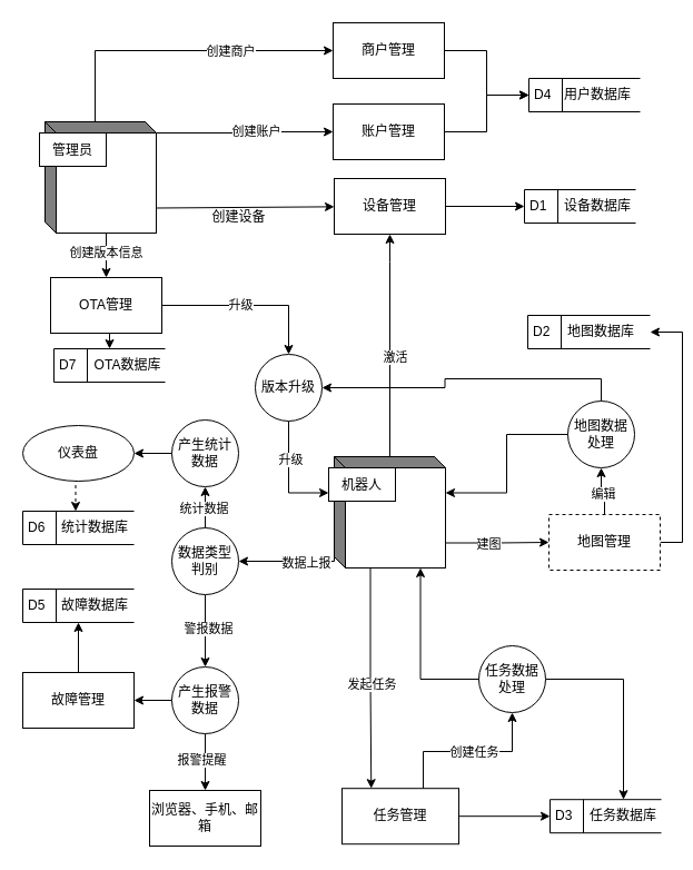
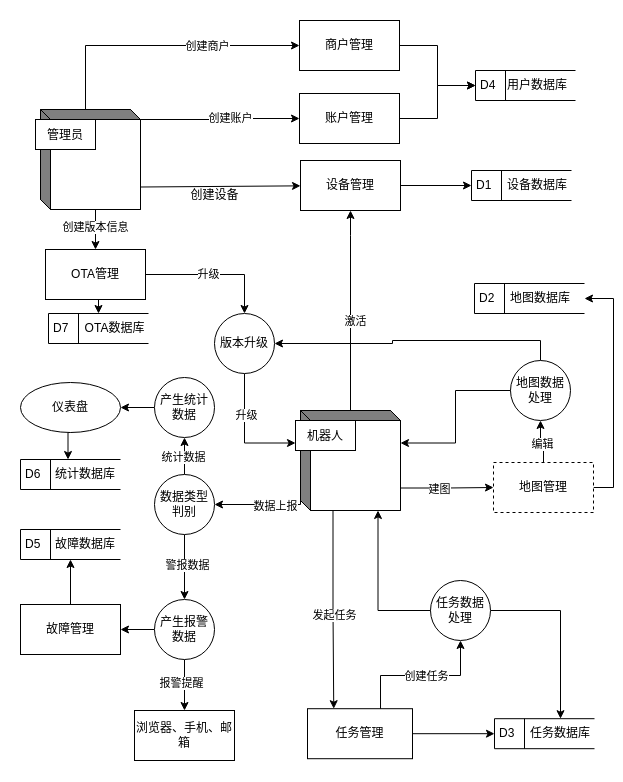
  <mxCell id="0" />
  <mxCell id="1" parent="0" />
  <mxCell id="2" style="edgeStyle=orthogonalEdgeStyle;rounded=0;orthogonalLoop=1;jettySize=auto;html=1;exitX=0;exitY=0;exitDx=100;exitDy=10;exitPerimeter=0;entryX=0;entryY=0.5;entryDx=0;entryDy=0;" edge="1" parent="1" source="9" target="46"><mxGeometry relative="1" as="geometry" /></mxCell>
  <mxCell id="3" value="创建账户" style="edgeLabel;html=1;align=center;verticalAlign=middle;resizable=0;points=[];" vertex="1" connectable="0" parent="2"><mxGeometry x="0.123" y="1" relative="1" as="geometry"><mxPoint as="offset" /></mxGeometry></mxCell>
  <mxCell id="4" style="edgeStyle=orthogonalEdgeStyle;rounded=0;orthogonalLoop=1;jettySize=auto;html=1;exitX=0;exitY=0;exitDx=45;exitDy=0;exitPerimeter=0;entryX=0;entryY=0.5;entryDx=0;entryDy=0;" edge="1" parent="1" source="9" target="48"><mxGeometry relative="1" as="geometry" /></mxCell>
  <mxCell id="5" value="创建商户" style="edgeLabel;html=1;align=center;verticalAlign=middle;resizable=0;points=[];" vertex="1" connectable="0" parent="4"><mxGeometry x="0.333" relative="1" as="geometry"><mxPoint as="offset" /></mxGeometry></mxCell>
  <mxCell id="6" style="edgeStyle=orthogonalEdgeStyle;rounded=0;orthogonalLoop=1;jettySize=auto;html=1;exitX=1;exitY=0.5;exitDx=0;exitDy=0;entryX=0;entryY=0.5;entryDx=0;entryDy=0;" edge="1" parent="1" source="11" target="14"><mxGeometry relative="1" as="geometry" /></mxCell>
  <mxCell id="7" style="edgeStyle=orthogonalEdgeStyle;rounded=0;orthogonalLoop=1;jettySize=auto;html=1;exitX=0;exitY=0;exitDx=55;exitDy=100;exitPerimeter=0;entryX=0.5;entryY=0;entryDx=0;entryDy=0;" edge="1" parent="1" source="9" target="73"><mxGeometry relative="1" as="geometry" /></mxCell>
  <mxCell id="8" value="创建版本信息" style="edgeLabel;html=1;align=center;verticalAlign=middle;resizable=0;points=[];" vertex="1" connectable="0" parent="7"><mxGeometry x="-0.137" y="-1" relative="1" as="geometry"><mxPoint as="offset" /></mxGeometry></mxCell>
  <mxCell id="9" value="" style="html=1;dashed=0;whiteSpace=wrap;shape=mxgraph.dfd.externalEntity" vertex="1" parent="1"><mxGeometry x="40" y="109" width="100" height="100" as="geometry" /></mxCell>
  <mxCell id="10" value="管理员" style="autosize=1;part=1;resizable=0;strokeColor=inherit;fillColor=inherit;gradientColor=inherit;" vertex="1" parent="9"><mxGeometry width="60" height="30" relative="1" as="geometry"><mxPoint x="-5" y="10" as="offset" /></mxGeometry></mxCell>
  <mxCell id="11" value="设备管理" style="html=1;dashed=0;whiteSpace=wrap;" vertex="1" parent="1"><mxGeometry x="300" y="160" width="100" height="50" as="geometry" /></mxCell>
  <mxCell id="12" value="" style="endArrow=classic;html=1;rounded=0;exitX=0;exitY=0;exitDx=100;exitDy=77.5;exitPerimeter=0;" edge="1" parent="1" source="9" target="11"><mxGeometry width="50" height="50" relative="1" as="geometry"><mxPoint x="139" y="260" as="sourcePoint" /><mxPoint x="209.711" y="210" as="targetPoint" /></mxGeometry></mxCell>
  <mxCell id="13" value="创建设备" style="text;html=1;align=center;verticalAlign=middle;resizable=0;points=[];autosize=1;strokeColor=none;fillColor=none;" vertex="1" parent="1"><mxGeometry x="179" y="180" width="70" height="30" as="geometry" /></mxCell>
  <mxCell id="14" value="D1" style="html=1;dashed=0;whiteSpace=wrap;shape=mxgraph.dfd.dataStoreID;align=left;spacingLeft=3;points=[[0,0],[0.5,0],[1,0],[0,0.5],[1,0.5],[0,1],[0.5,1],[1,1]];" vertex="1" parent="1"><mxGeometry x="471" y="170" width="100" height="30" as="geometry" /></mxCell>
  <mxCell id="15" value="设备数据库" style="text;html=1;align=center;verticalAlign=middle;whiteSpace=wrap;rounded=0;" vertex="1" parent="1"><mxGeometry x="502" y="170" width="70" height="30" as="geometry" /></mxCell>
  <mxCell id="16" style="edgeStyle=orthogonalEdgeStyle;rounded=0;orthogonalLoop=1;jettySize=auto;html=1;exitX=0;exitY=0;exitDx=45;exitDy=0;exitPerimeter=0;entryX=0.5;entryY=1;entryDx=0;entryDy=0;" edge="1" parent="1" source="24" target="11"><mxGeometry relative="1" as="geometry"><mxPoint x="140" y="400" as="sourcePoint" /><mxPoint x="350" y="255" as="targetPoint" /><Array as="points"><mxPoint x="350" y="410" /><mxPoint x="350" y="235" /></Array></mxGeometry></mxCell>
  <mxCell id="17" value="激活" style="edgeLabel;html=1;align=center;verticalAlign=middle;resizable=0;points=[];" vertex="1" connectable="0" parent="16"><mxGeometry x="-0.077" y="-4" relative="1" as="geometry"><mxPoint as="offset" /></mxGeometry></mxCell>
  <mxCell id="18" style="edgeStyle=orthogonalEdgeStyle;rounded=0;orthogonalLoop=1;jettySize=auto;html=1;exitX=0;exitY=0;exitDx=32.5;exitDy=100;exitPerimeter=0;entryX=0.25;entryY=0;entryDx=0;entryDy=0;" edge="1" parent="1" source="24" target="33"><mxGeometry relative="1" as="geometry" /></mxCell>
  <mxCell id="19" value="发起任务" style="edgeLabel;html=1;align=center;verticalAlign=middle;resizable=0;points=[];" vertex="1" connectable="0" parent="18"><mxGeometry x="0.057" relative="1" as="geometry"><mxPoint as="offset" /></mxGeometry></mxCell>
  <mxCell id="20" style="edgeStyle=orthogonalEdgeStyle;rounded=0;orthogonalLoop=1;jettySize=auto;html=1;exitX=0;exitY=0;exitDx=0;exitDy=67.5;exitPerimeter=0;entryX=1;entryY=0.5;entryDx=0;entryDy=0;" edge="1" parent="1" source="24" target="40"><mxGeometry relative="1" as="geometry"><Array as="points"><mxPoint x="300" y="504" /></Array></mxGeometry></mxCell>
  <mxCell id="21" value="数据上报" style="edgeLabel;html=1;align=center;verticalAlign=middle;resizable=0;points=[];" vertex="1" connectable="0" parent="20"><mxGeometry x="-0.075" y="1" relative="1" as="geometry"><mxPoint as="offset" /></mxGeometry></mxCell>
  <mxCell id="22" style="edgeStyle=orthogonalEdgeStyle;rounded=0;orthogonalLoop=1;jettySize=auto;html=1;exitX=0;exitY=0;exitDx=100;exitDy=77.5;exitPerimeter=0;entryX=0;entryY=0.5;entryDx=0;entryDy=0;" edge="1" parent="1" source="24" target="29"><mxGeometry relative="1" as="geometry" /></mxCell>
  <mxCell id="23" value="建图" style="edgeLabel;html=1;align=center;verticalAlign=middle;resizable=0;points=[];" vertex="1" connectable="0" parent="22"><mxGeometry x="-0.187" relative="1" as="geometry"><mxPoint y="1" as="offset" /></mxGeometry></mxCell>
  <mxCell id="24" value="" style="html=1;dashed=0;whiteSpace=wrap;shape=mxgraph.dfd.externalEntity" vertex="1" parent="1"><mxGeometry x="300" y="410" width="100" height="100" as="geometry" /></mxCell>
  <mxCell id="25" value="机器人" style="autosize=1;part=1;resizable=0;strokeColor=inherit;fillColor=inherit;gradientColor=inherit;" vertex="1" parent="24"><mxGeometry width="60" height="30" relative="1" as="geometry"><mxPoint x="-5" y="10" as="offset" /></mxGeometry></mxCell>
  <mxCell id="26" style="edgeStyle=orthogonalEdgeStyle;rounded=0;orthogonalLoop=1;jettySize=auto;html=1;exitX=0.5;exitY=0;exitDx=0;exitDy=0;entryX=0.5;entryY=1;entryDx=0;entryDy=0;" edge="1" parent="1" source="29" target="59"><mxGeometry relative="1" as="geometry" /></mxCell>
  <mxCell id="27" value="编辑" style="edgeLabel;html=1;align=center;verticalAlign=middle;resizable=0;points=[];" vertex="1" connectable="0" parent="26"><mxGeometry x="-0.163" y="2" relative="1" as="geometry"><mxPoint as="offset" /></mxGeometry></mxCell>
  <mxCell id="28" style="edgeStyle=orthogonalEdgeStyle;rounded=0;orthogonalLoop=1;jettySize=auto;html=1;exitX=1;exitY=0.5;exitDx=0;exitDy=0;entryX=1;entryY=0.5;entryDx=0;entryDy=0;" edge="1" parent="1" source="29" target="30"><mxGeometry relative="1" as="geometry" /></mxCell>
  <mxCell id="29" value="地图管理" style="html=1;dashed=1;whiteSpace=wrap;" vertex="1" parent="1"><mxGeometry x="493" y="462" width="100" height="50" as="geometry" /></mxCell>
  <mxCell id="30" value="D2" style="html=1;dashed=0;whiteSpace=wrap;shape=mxgraph.dfd.dataStoreID;align=left;spacingLeft=3;points=[[0,0],[0.5,0],[1,0],[0,0.5],[1,0.5],[0,1],[0.5,1],[1,1]];" vertex="1" parent="1"><mxGeometry x="474" y="283" width="110" height="30" as="geometry" /></mxCell>
  <mxCell id="31" value="地图数据库" style="text;html=1;align=center;verticalAlign=middle;whiteSpace=wrap;rounded=0;" vertex="1" parent="1"><mxGeometry x="505" y="283" width="70" height="30" as="geometry" /></mxCell>
  <mxCell id="32" style="edgeStyle=orthogonalEdgeStyle;rounded=0;orthogonalLoop=1;jettySize=auto;html=1;exitX=1;exitY=0.5;exitDx=0;exitDy=0;entryX=0;entryY=0.5;entryDx=0;entryDy=0;" edge="1" parent="1" source="33" target="34"><mxGeometry relative="1" as="geometry"><mxPoint x="494" y="733.2" as="targetPoint" /></mxGeometry></mxCell>
  <mxCell id="33" value="任务管理" style="html=1;dashed=0;whiteSpace=wrap;" vertex="1" parent="1"><mxGeometry x="307" y="708.2" width="105" height="50" as="geometry" /></mxCell>
  <mxCell id="34" value="D3" style="html=1;dashed=0;whiteSpace=wrap;shape=mxgraph.dfd.dataStoreID;align=left;spacingLeft=3;points=[[0,0],[0.5,0],[1,0],[0,0.5],[1,0.5],[0,1],[0.5,1],[1,1]];" vertex="1" parent="1"><mxGeometry x="494" y="718.2" width="100" height="30" as="geometry" /></mxCell>
  <mxCell id="35" value="任务数据库" style="text;html=1;align=center;verticalAlign=middle;whiteSpace=wrap;rounded=0;" vertex="1" parent="1"><mxGeometry x="520" y="718.2" width="80" height="30" as="geometry" /></mxCell>
  <mxCell id="36" style="edgeStyle=orthogonalEdgeStyle;rounded=0;orthogonalLoop=1;jettySize=auto;html=1;exitX=0.5;exitY=1;exitDx=0;exitDy=0;entryX=0.5;entryY=0;entryDx=0;entryDy=0;" edge="1" parent="1" source="40" target="44"><mxGeometry relative="1" as="geometry" /></mxCell>
  <mxCell id="37" value="警报数据" style="edgeLabel;html=1;align=center;verticalAlign=middle;resizable=0;points=[];" vertex="1" connectable="0" parent="36"><mxGeometry x="-0.069" y="2" relative="1" as="geometry"><mxPoint as="offset" /></mxGeometry></mxCell>
  <mxCell id="38" style="edgeStyle=orthogonalEdgeStyle;rounded=0;orthogonalLoop=1;jettySize=auto;html=1;exitX=0.5;exitY=0;exitDx=0;exitDy=0;" edge="1" parent="1" source="40"><mxGeometry relative="1" as="geometry"><mxPoint x="184" y="437" as="targetPoint" /></mxGeometry></mxCell>
  <mxCell id="39" value="统计数据" style="edgeLabel;html=1;align=center;verticalAlign=middle;resizable=0;points=[];" vertex="1" connectable="0" parent="38"><mxGeometry x="-0.027" y="2" relative="1" as="geometry"><mxPoint as="offset" /></mxGeometry></mxCell>
  <mxCell id="40" value="数据类型判别" style="shape=ellipse;html=1;dashed=0;whiteSpace=wrap;aspect=fixed;perimeter=ellipsePerimeter;" vertex="1" parent="1"><mxGeometry x="154" y="474" width="60" height="60" as="geometry" /></mxCell>
  <mxCell id="41" style="edgeStyle=orthogonalEdgeStyle;rounded=0;orthogonalLoop=1;jettySize=auto;html=1;exitX=0.5;exitY=1;exitDx=0;exitDy=0;entryX=0.5;entryY=0;entryDx=0;entryDy=0;" edge="1" parent="1" source="44" target="53"><mxGeometry relative="1" as="geometry"><mxPoint x="185" y="737" as="targetPoint" /></mxGeometry></mxCell>
  <mxCell id="42" value="报警提醒" style="edgeLabel;html=1;align=center;verticalAlign=middle;resizable=0;points=[];" vertex="1" connectable="0" parent="41"><mxGeometry x="-0.1" y="-4" relative="1" as="geometry"><mxPoint as="offset" /></mxGeometry></mxCell>
  <mxCell id="43" style="edgeStyle=orthogonalEdgeStyle;rounded=0;orthogonalLoop=1;jettySize=auto;html=1;exitX=0;exitY=0.5;exitDx=0;exitDy=0;entryX=1;entryY=0.5;entryDx=0;entryDy=0;" edge="1" parent="1" source="44" target="52"><mxGeometry relative="1" as="geometry" /></mxCell>
  <mxCell id="44" value="产生报警数据" style="shape=ellipse;html=1;dashed=0;whiteSpace=wrap;aspect=fixed;perimeter=ellipsePerimeter;" vertex="1" parent="1"><mxGeometry x="154" y="599" width="60" height="60" as="geometry" /></mxCell>
  <mxCell id="45" style="edgeStyle=orthogonalEdgeStyle;rounded=0;orthogonalLoop=1;jettySize=auto;html=1;exitX=1;exitY=0.5;exitDx=0;exitDy=0;entryX=0;entryY=0.5;entryDx=0;entryDy=0;" edge="1" parent="1" source="46" target="49"><mxGeometry relative="1" as="geometry" /></mxCell>
  <mxCell id="46" value="账户管理" style="html=1;dashed=0;whiteSpace=wrap;" vertex="1" parent="1"><mxGeometry x="299" y="93" width="100" height="50" as="geometry" /></mxCell>
  <mxCell id="47" style="edgeStyle=orthogonalEdgeStyle;rounded=0;orthogonalLoop=1;jettySize=auto;html=1;exitX=1;exitY=0.5;exitDx=0;exitDy=0;entryX=0;entryY=0.5;entryDx=0;entryDy=0;" edge="1" parent="1" source="48" target="49"><mxGeometry relative="1" as="geometry" /></mxCell>
  <mxCell id="48" value="商户管理" style="html=1;dashed=0;whiteSpace=wrap;" vertex="1" parent="1"><mxGeometry x="299" y="20" width="100" height="50" as="geometry" /></mxCell>
  <mxCell id="49" value="D4" style="html=1;dashed=0;whiteSpace=wrap;shape=mxgraph.dfd.dataStoreID;align=left;spacingLeft=3;points=[[0,0],[0.5,0],[1,0],[0,0.5],[1,0.5],[0,1],[0.5,1],[1,1]];" vertex="1" parent="1"><mxGeometry x="475" y="70" width="100" height="30" as="geometry" /></mxCell>
  <mxCell id="50" value="用户数据库" style="text;html=1;align=center;verticalAlign=middle;whiteSpace=wrap;rounded=0;" vertex="1" parent="1"><mxGeometry x="502" y="70" width="70" height="30" as="geometry" /></mxCell>
  <mxCell id="51" style="edgeStyle=orthogonalEdgeStyle;rounded=0;orthogonalLoop=1;jettySize=auto;html=1;exitX=0.5;exitY=0;exitDx=0;exitDy=0;entryX=0.5;entryY=1;entryDx=0;entryDy=0;" edge="1" parent="1" source="52" target="54"><mxGeometry relative="1" as="geometry" /></mxCell>
  <mxCell id="52" value="故障管理" style="html=1;dashed=0;whiteSpace=wrap;" vertex="1" parent="1"><mxGeometry x="20" y="604" width="100" height="50" as="geometry" /></mxCell>
  <mxCell id="53" value="浏览器、手机、邮箱" style="html=1;dashed=0;whiteSpace=wrap;" vertex="1" parent="1"><mxGeometry x="134" y="710" width="100" height="50" as="geometry" /></mxCell>
  <mxCell id="54" value="D5" style="html=1;dashed=0;whiteSpace=wrap;shape=mxgraph.dfd.dataStoreID;align=left;spacingLeft=3;points=[[0,0],[0.5,0],[1,0],[0,0.5],[1,0.5],[0,1],[0.5,1],[1,1]];" vertex="1" parent="1"><mxGeometry x="20" y="529" width="100" height="30" as="geometry" /></mxCell>
  <mxCell id="55" value="故障数据库" style="text;html=1;align=center;verticalAlign=middle;whiteSpace=wrap;rounded=0;" vertex="1" parent="1"><mxGeometry x="50" y="529" width="70" height="30" as="geometry" /></mxCell>
  <mxCell id="56" style="edgeStyle=orthogonalEdgeStyle;rounded=0;orthogonalLoop=1;jettySize=auto;html=1;exitX=0.924;exitY=0;exitDx=0;exitDy=0;exitPerimeter=0;entryX=0.5;entryY=1;entryDx=0;entryDy=0;" edge="1" parent="1" target="61"><mxGeometry relative="1" as="geometry"><mxPoint x="380.02" y="708.2" as="sourcePoint" /><mxPoint x="510" y="655" as="targetPoint" /><Array as="points"><mxPoint x="380" y="675" /><mxPoint x="460" y="675" /></Array></mxGeometry></mxCell>
  <mxCell id="57" value="创建任务" style="edgeLabel;html=1;align=center;verticalAlign=middle;resizable=0;points=[];" vertex="1" connectable="0" parent="56"><mxGeometry x="0.086" y="-1" relative="1" as="geometry"><mxPoint x="-1" y="-1" as="offset" /></mxGeometry></mxCell>
  <mxCell id="58" style="edgeStyle=orthogonalEdgeStyle;rounded=0;orthogonalLoop=1;jettySize=auto;html=1;exitX=0.5;exitY=0;exitDx=0;exitDy=0;" edge="1" parent="1" source="59" target="76"><mxGeometry relative="1" as="geometry" /></mxCell>
  <mxCell id="59" value="地图数据处理" style="shape=ellipse;html=1;dashed=0;whiteSpace=wrap;aspect=fixed;perimeter=ellipsePerimeter;" vertex="1" parent="1"><mxGeometry x="510" y="360" width="60" height="60" as="geometry" /></mxCell>
  <mxCell id="60" style="edgeStyle=orthogonalEdgeStyle;rounded=0;orthogonalLoop=1;jettySize=auto;html=1;exitX=1;exitY=0.5;exitDx=0;exitDy=0;entryX=0.5;entryY=0;entryDx=0;entryDy=0;" edge="1" parent="1" source="61" target="35"><mxGeometry relative="1" as="geometry" /></mxCell>
  <mxCell id="61" value="任务数据处理" style="shape=ellipse;html=1;dashed=0;whiteSpace=wrap;aspect=fixed;perimeter=ellipsePerimeter;" vertex="1" parent="1"><mxGeometry x="430" y="580" width="60" height="60" as="geometry" /></mxCell>
  <mxCell id="62" style="edgeStyle=orthogonalEdgeStyle;rounded=0;orthogonalLoop=1;jettySize=auto;html=1;exitX=0;exitY=0.5;exitDx=0;exitDy=0;entryX=0;entryY=0;entryDx=77.5;entryDy=100;entryPerimeter=0;" edge="1" parent="1" source="61" target="24"><mxGeometry relative="1" as="geometry" /></mxCell>
  <mxCell id="63" style="edgeStyle=orthogonalEdgeStyle;rounded=0;orthogonalLoop=1;jettySize=auto;html=1;exitX=0;exitY=0.5;exitDx=0;exitDy=0;entryX=0;entryY=0;entryDx=100;entryDy=32.5;entryPerimeter=0;" edge="1" parent="1" source="59" target="24"><mxGeometry relative="1" as="geometry" /></mxCell>
  <mxCell id="64" style="edgeStyle=orthogonalEdgeStyle;rounded=0;orthogonalLoop=1;jettySize=auto;html=1;exitX=0;exitY=0.5;exitDx=0;exitDy=0;entryX=1;entryY=0.5;entryDx=0;entryDy=0;" edge="1" parent="1" source="65" target="67"><mxGeometry relative="1" as="geometry" /></mxCell>
  <mxCell id="65" value="产生统计数据" style="shape=ellipse;html=1;dashed=0;whiteSpace=wrap;aspect=fixed;perimeter=ellipsePerimeter;" vertex="1" parent="1"><mxGeometry x="154" y="377" width="60" height="60" as="geometry" /></mxCell>
- <mxCell id="66" style="edgeStyle=orthogonalEdgeStyle;rounded=0;orthogonalLoop=1;jettySize=auto;html=1;exitX=0.5;exitY=1;exitDx=0;exitDy=0;entryX=0.25;entryY=0;entryDx=0;entryDy=0;dashed=1;" edge="1" parent="1" source="67" target="69"><mxGeometry relative="1" as="geometry" /></mxCell>
+ <mxCell id="66" style="edgeStyle=orthogonalEdgeStyle;rounded=0;orthogonalLoop=1;jettySize=auto;html=1;exitX=0.5;exitY=1;exitDx=0;exitDy=0;entryX=0.25;entryY=0;entryDx=0;entryDy=0;" edge="1" parent="1" source="67" target="69"><mxGeometry relative="1" as="geometry" /></mxCell>
  <mxCell id="67" value="仪表盘" style="ellipse;html=1;dashed=0;whiteSpace=wrap;" vertex="1" parent="1"><mxGeometry x="20" y="382" width="100" height="50" as="geometry" /></mxCell>
  <mxCell id="68" value="D6" style="html=1;dashed=0;whiteSpace=wrap;shape=mxgraph.dfd.dataStoreID;align=left;spacingLeft=3;points=[[0,0],[0.5,0],[1,0],[0,0.5],[1,0.5],[0,1],[0.5,1],[1,1]];" vertex="1" parent="1"><mxGeometry x="20" y="459" width="100" height="30" as="geometry" /></mxCell>
  <mxCell id="69" value="统计数据库" style="text;html=1;align=center;verticalAlign=middle;whiteSpace=wrap;rounded=0;" vertex="1" parent="1"><mxGeometry x="50" y="459" width="70" height="30" as="geometry" /></mxCell>
  <mxCell id="70" style="edgeStyle=orthogonalEdgeStyle;rounded=0;orthogonalLoop=1;jettySize=auto;html=1;exitX=1;exitY=0.5;exitDx=0;exitDy=0;entryX=0.5;entryY=0;entryDx=0;entryDy=0;" edge="1" parent="1" source="73" target="76"><mxGeometry relative="1" as="geometry" /></mxCell>
  <mxCell id="71" value="升级" style="edgeLabel;html=1;align=center;verticalAlign=middle;resizable=0;points=[];" vertex="1" connectable="0" parent="70"><mxGeometry x="-0.108" y="1" relative="1" as="geometry"><mxPoint as="offset" /></mxGeometry></mxCell>
  <mxCell id="72" style="edgeStyle=orthogonalEdgeStyle;rounded=0;orthogonalLoop=1;jettySize=auto;html=1;exitX=0.5;exitY=1;exitDx=0;exitDy=0;entryX=0.5;entryY=0;entryDx=0;entryDy=0;" edge="1" parent="1" source="73" target="77"><mxGeometry relative="1" as="geometry" /></mxCell>
  <mxCell id="73" value="OTA管理" style="html=1;dashed=0;whiteSpace=wrap;" vertex="1" parent="1"><mxGeometry x="45" y="249" width="100" height="50" as="geometry" /></mxCell>
  <mxCell id="74" style="edgeStyle=orthogonalEdgeStyle;rounded=0;orthogonalLoop=1;jettySize=auto;html=1;exitX=0.5;exitY=1;exitDx=0;exitDy=0;entryX=0;entryY=0.75;entryDx=0;entryDy=0;" edge="1" parent="1" source="76" target="25"><mxGeometry relative="1" as="geometry" /></mxCell>
  <mxCell id="75" value="升级" style="edgeLabel;html=1;align=center;verticalAlign=middle;resizable=0;points=[];" vertex="1" connectable="0" parent="74"><mxGeometry x="-0.326" y="1" relative="1" as="geometry"><mxPoint as="offset" /></mxGeometry></mxCell>
- <mxCell id="76" value="版本升级" style="shape=ellipse;html=1;dashed=0;whiteSpace=wrap;aspect=fixed;perimeter=ellipsePerimeter;" vertex="1" parent="1"><mxGeometry x="229" y="318" width="60" height="60" as="geometry" /></mxCell>
+ <mxCell id="76" value="版本升级" style="shape=ellipse;html=1;dashed=0;whiteSpace=wrap;aspect=fixed;perimeter=ellipsePerimeter;" vertex="1" parent="1"><mxGeometry x="214" y="313" width="60" height="60" as="geometry" /></mxCell>
  <mxCell id="77" value="D7" style="html=1;dashed=0;whiteSpace=wrap;shape=mxgraph.dfd.dataStoreID;align=left;spacingLeft=3;points=[[0,0],[0.5,0],[1,0],[0,0.5],[1,0.5],[0,1],[0.5,1],[1,1]];" vertex="1" parent="1"><mxGeometry x="48" y="313" width="100" height="30" as="geometry" /></mxCell>
  <mxCell id="78" value="OTA数据库" style="text;html=1;align=center;verticalAlign=middle;whiteSpace=wrap;rounded=0;" vertex="1" parent="1"><mxGeometry x="77" y="313" width="75" height="30" as="geometry" /></mxCell>
